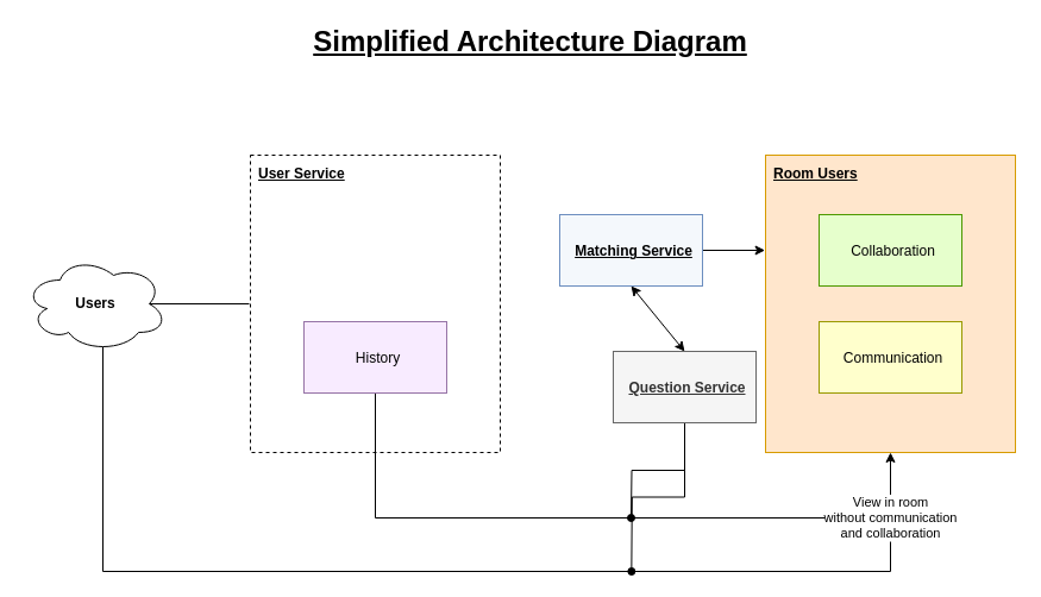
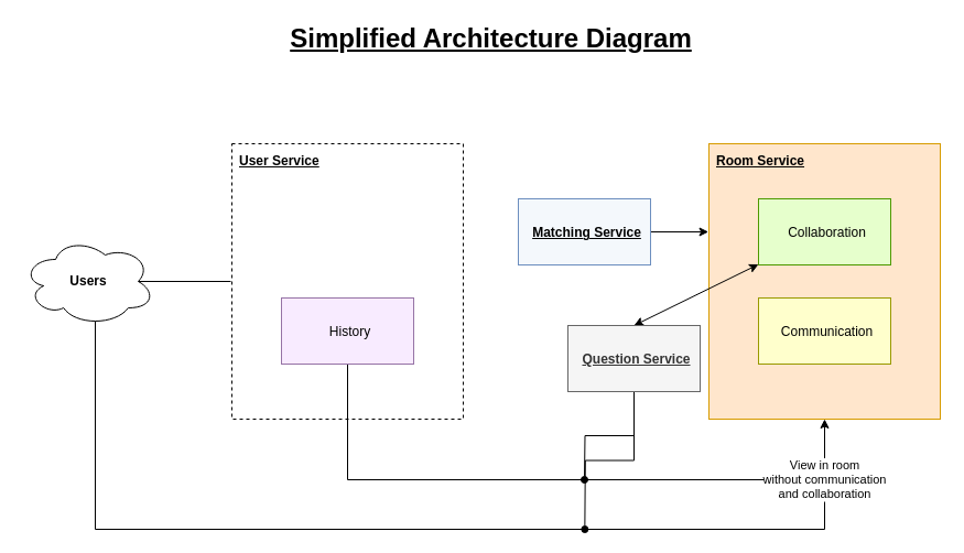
  <mxCell id="0" />
  <mxCell id="1" parent="0" />
  <mxCell id="2" value="&lt;u style=&quot;font-size: 24px&quot;&gt;&lt;b style=&quot;font-size: 24px&quot;&gt;Simplified Architecture Diagram&lt;/b&gt;&lt;/u&gt;" style="text;html=1;align=center;verticalAlign=middle;resizable=0;points=[];autosize=1;strokeColor=none;fillColor=none;fontSize=24;" parent="1" vertex="1"><mxGeometry x="255" y="20" width="380" height="30" as="geometry" /></mxCell>
  <mxCell id="3" style="edgeStyle=none;html=1;exitX=1;exitY=0.5;exitDx=0;exitDy=0;entryX=-0.002;entryY=0.32;entryDx=0;entryDy=0;entryPerimeter=0;fontSize=11;startArrow=none;startFill=0;endArrow=classic;endFill=1;rounded=0;" parent="1" source="4" target="9" edge="1"><mxGeometry relative="1" as="geometry" /></mxCell>
  <mxCell id="4" value="&lt;u&gt;Matching Service&lt;/u&gt;" style="whiteSpace=wrap;html=1;align=center;verticalAlign=middle;horizontal=1;spacingLeft=5;spacingTop=2;fontStyle=1;fillColor=#F4F8FC;strokeColor=#6c8ebf;" parent="1" vertex="1"><mxGeometry x="470" y="180" width="120" height="60" as="geometry" /></mxCell>
  <mxCell id="5" value="&lt;u&gt;User Service&lt;/u&gt;" style="whiteSpace=wrap;html=1;align=left;verticalAlign=top;horizontal=1;spacingLeft=5;spacingTop=2;fontStyle=1;dashed=1;perimeterSpacing=1;" parent="1" vertex="1"><mxGeometry x="210" y="130" width="210" height="250" as="geometry" /></mxCell>
  <mxCell id="6" value="View in room &lt;br&gt;without communication &lt;br&gt;and collaboration" style="html=1;exitX=0.5;exitY=1;exitDx=0;exitDy=0;entryX=0.5;entryY=1;entryDx=0;entryDy=0;fontSize=11;startArrow=none;startFill=0;endArrow=classic;endFill=1;edgeStyle=orthogonalEdgeStyle;elbow=vertical;rounded=0;" parent="1" source="7" target="9" edge="1"><mxGeometry x="0.815" relative="1" as="geometry"><Array as="points"><mxPoint x="315" y="435" /><mxPoint x="748" y="435" /></Array><mxPoint as="offset" /></mxGeometry></mxCell>
  <mxCell id="7" value="&lt;span style=&quot;font-weight: normal&quot;&gt;History&lt;/span&gt;" style="whiteSpace=wrap;html=1;align=center;verticalAlign=middle;horizontal=1;spacingLeft=5;spacingTop=2;fontStyle=1;fillColor=#F8EBFF;strokeColor=#9673a6;" parent="1" vertex="1"><mxGeometry x="255" y="270" width="120" height="60" as="geometry" /></mxCell>
  <mxCell id="8" value="" style="group" parent="1" vertex="1" connectable="0"><mxGeometry x="643" y="130" width="210" height="250" as="geometry" /></mxCell>
- <mxCell id="9" value="&lt;u&gt;Room Users&lt;/u&gt;&lt;span style=&quot;font-weight: normal&quot;&gt;&lt;br&gt;&lt;/span&gt;" style="whiteSpace=wrap;html=1;align=left;verticalAlign=top;horizontal=1;spacingLeft=5;spacingTop=2;fontStyle=1;fillColor=#FFE6CC;strokeColor=#d79b00;" parent="8" vertex="1"><mxGeometry width="210" height="250" as="geometry" /></mxCell>
+ <mxCell id="9" value="&lt;u&gt;Room Service&lt;/u&gt;&lt;span style=&quot;font-weight: normal&quot;&gt;&lt;br&gt;&lt;/span&gt;" style="whiteSpace=wrap;html=1;align=left;verticalAlign=top;horizontal=1;spacingLeft=5;spacingTop=2;fontStyle=1;fillColor=#FFE6CC;strokeColor=#d79b00;" parent="8" vertex="1"><mxGeometry width="210" height="250" as="geometry" /></mxCell>
  <mxCell id="10" value="Collaboration" style="rounded=0;whiteSpace=wrap;html=1;fontSize=12;fontStyle=0;align=center;verticalAlign=middle;spacingLeft=5;spacingTop=2;fillColor=#E6FFCC;strokeColor=#4D9900;" parent="8" vertex="1"><mxGeometry x="45" y="50" width="120" height="60" as="geometry" /></mxCell>
  <mxCell id="11" value="Communication" style="rounded=0;whiteSpace=wrap;html=1;fontSize=12;fontStyle=0;align=center;verticalAlign=middle;spacingLeft=5;spacingTop=2;fillColor=#FFFFCC;strokeColor=#999900;" parent="8" vertex="1"><mxGeometry x="45" y="140" width="120" height="60" as="geometry" /></mxCell>
- <mxCell id="12" style="edgeStyle=none;html=1;exitX=0.5;exitY=0;exitDx=0;exitDy=0;entryX=0.5;entryY=1;entryDx=0;entryDy=0;fontSize=11;startArrow=classic;startFill=1;endArrow=classic;endFill=1;rounded=0;" parent="1" source="15" target="4" edge="1"><mxGeometry relative="1" as="geometry" /></mxCell>
+ <mxCell id="12" style="edgeStyle=none;html=1;exitX=0.5;exitY=0;exitDx=0;exitDy=0;fontSize=11;startArrow=classic;startFill=1;endArrow=classic;endFill=1;rounded=0;" parent="1" source="15" target="10" edge="1"><mxGeometry relative="1" as="geometry" /></mxCell>
  <mxCell id="13" style="edgeStyle=orthogonalEdgeStyle;html=1;exitX=0.5;exitY=1;exitDx=0;exitDy=0;fontSize=11;startArrow=none;startFill=0;endArrow=oval;endFill=1;elbow=vertical;rounded=0;" parent="1" source="15" edge="1"><mxGeometry relative="1" as="geometry"><mxPoint x="530" y="435" as="targetPoint" /></mxGeometry></mxCell>
  <mxCell id="14" style="edgeStyle=orthogonalEdgeStyle;shape=connector;rounded=0;html=1;exitX=0.5;exitY=1;exitDx=0;exitDy=0;labelBackgroundColor=default;fontFamily=Helvetica;fontSize=11;fontColor=default;startArrow=none;startFill=0;endArrow=oval;endFill=1;strokeColor=default;elbow=vertical;" parent="1" source="15" edge="1"><mxGeometry relative="1" as="geometry"><mxPoint x="530.333" y="480" as="targetPoint" /></mxGeometry></mxCell>
  <mxCell id="15" value="&lt;u&gt;Question Service&lt;/u&gt;" style="whiteSpace=wrap;html=1;align=center;verticalAlign=middle;horizontal=1;spacingLeft=5;spacingTop=2;fontStyle=1;fillColor=#f5f5f5;strokeColor=#666666;fontColor=#333333;" parent="1" vertex="1"><mxGeometry x="515" y="295" width="120" height="60" as="geometry" /></mxCell>
  <mxCell id="16" style="edgeStyle=none;html=1;exitX=0.875;exitY=0.5;exitDx=0;exitDy=0;exitPerimeter=0;entryX=0;entryY=0.5;entryDx=0;entryDy=0;fontSize=11;startArrow=none;startFill=0;endArrow=none;endFill=1;rounded=0;" parent="1" source="18" target="5" edge="1"><mxGeometry relative="1" as="geometry" /></mxCell>
  <mxCell id="17" style="edgeStyle=orthogonalEdgeStyle;shape=connector;rounded=0;html=1;exitX=0.55;exitY=0.95;exitDx=0;exitDy=0;exitPerimeter=0;labelBackgroundColor=default;fontFamily=Helvetica;fontSize=11;fontColor=default;startArrow=none;startFill=0;endArrow=none;endFill=0;strokeColor=default;elbow=vertical;" parent="1" source="18" edge="1"><mxGeometry relative="1" as="geometry"><mxPoint x="748" y="455" as="targetPoint" /><Array as="points"><mxPoint x="86" y="480" /><mxPoint x="748" y="480" /></Array></mxGeometry></mxCell>
  <mxCell id="18" value="&lt;b&gt;Users&lt;/b&gt;" style="ellipse;shape=cloud;whiteSpace=wrap;html=1;" parent="1" vertex="1"><mxGeometry x="20" y="215" width="120" height="80" as="geometry" /></mxCell>
